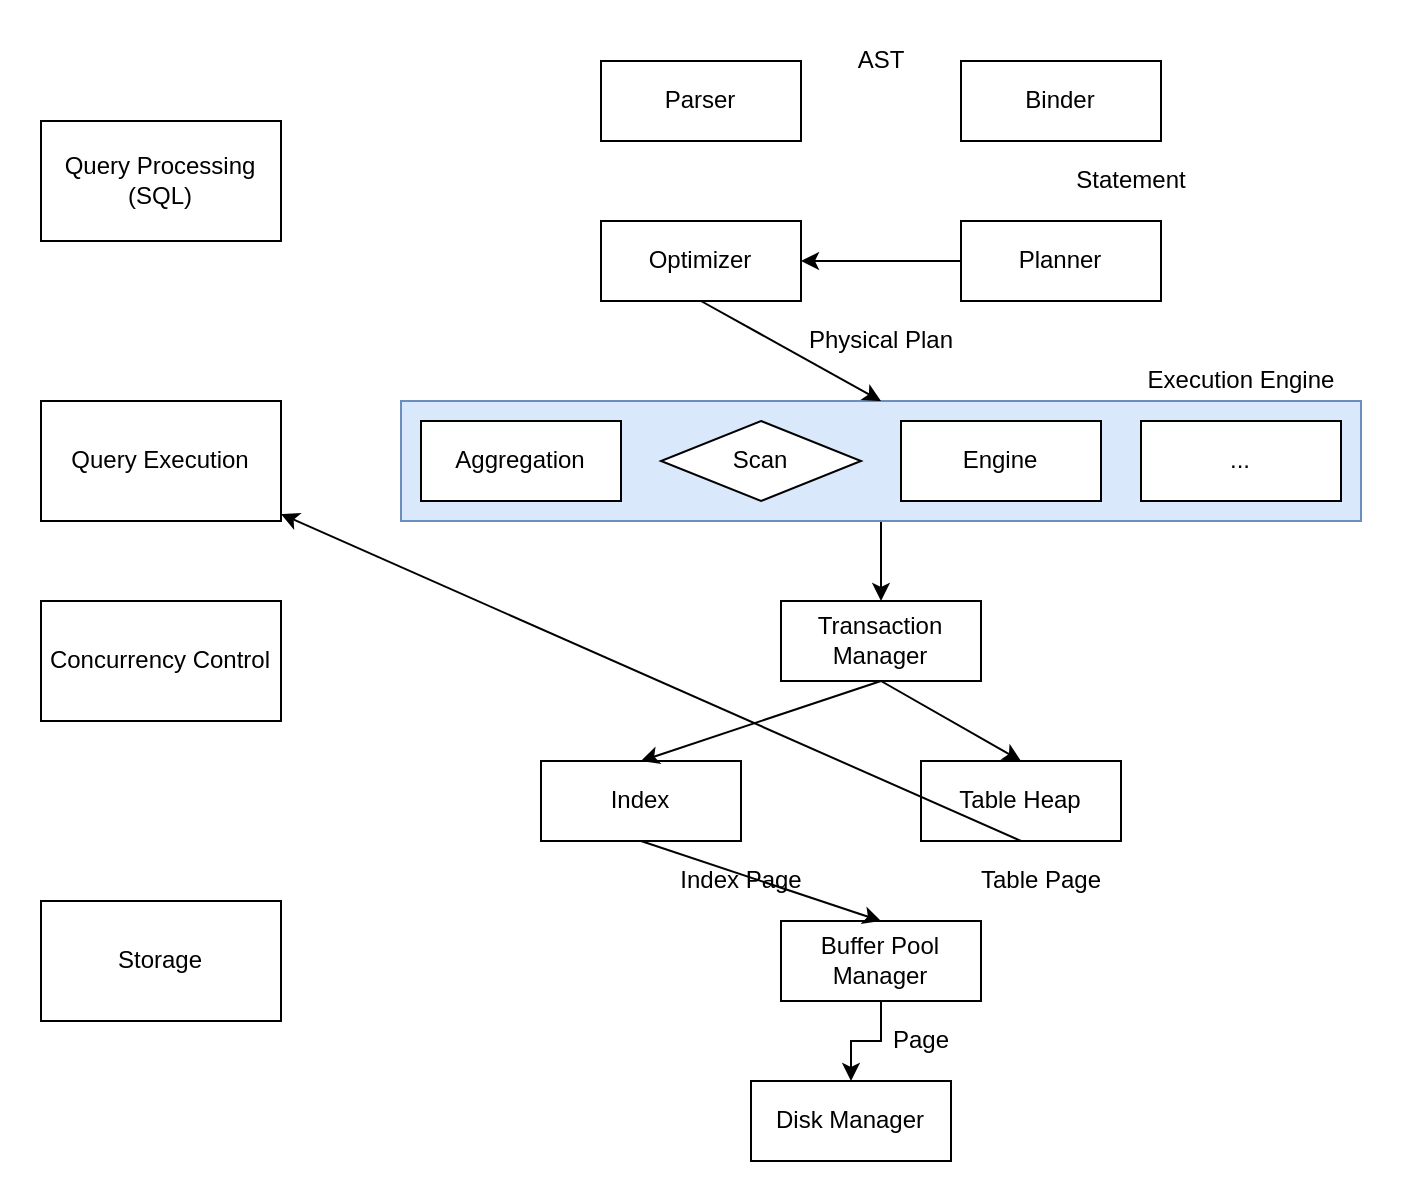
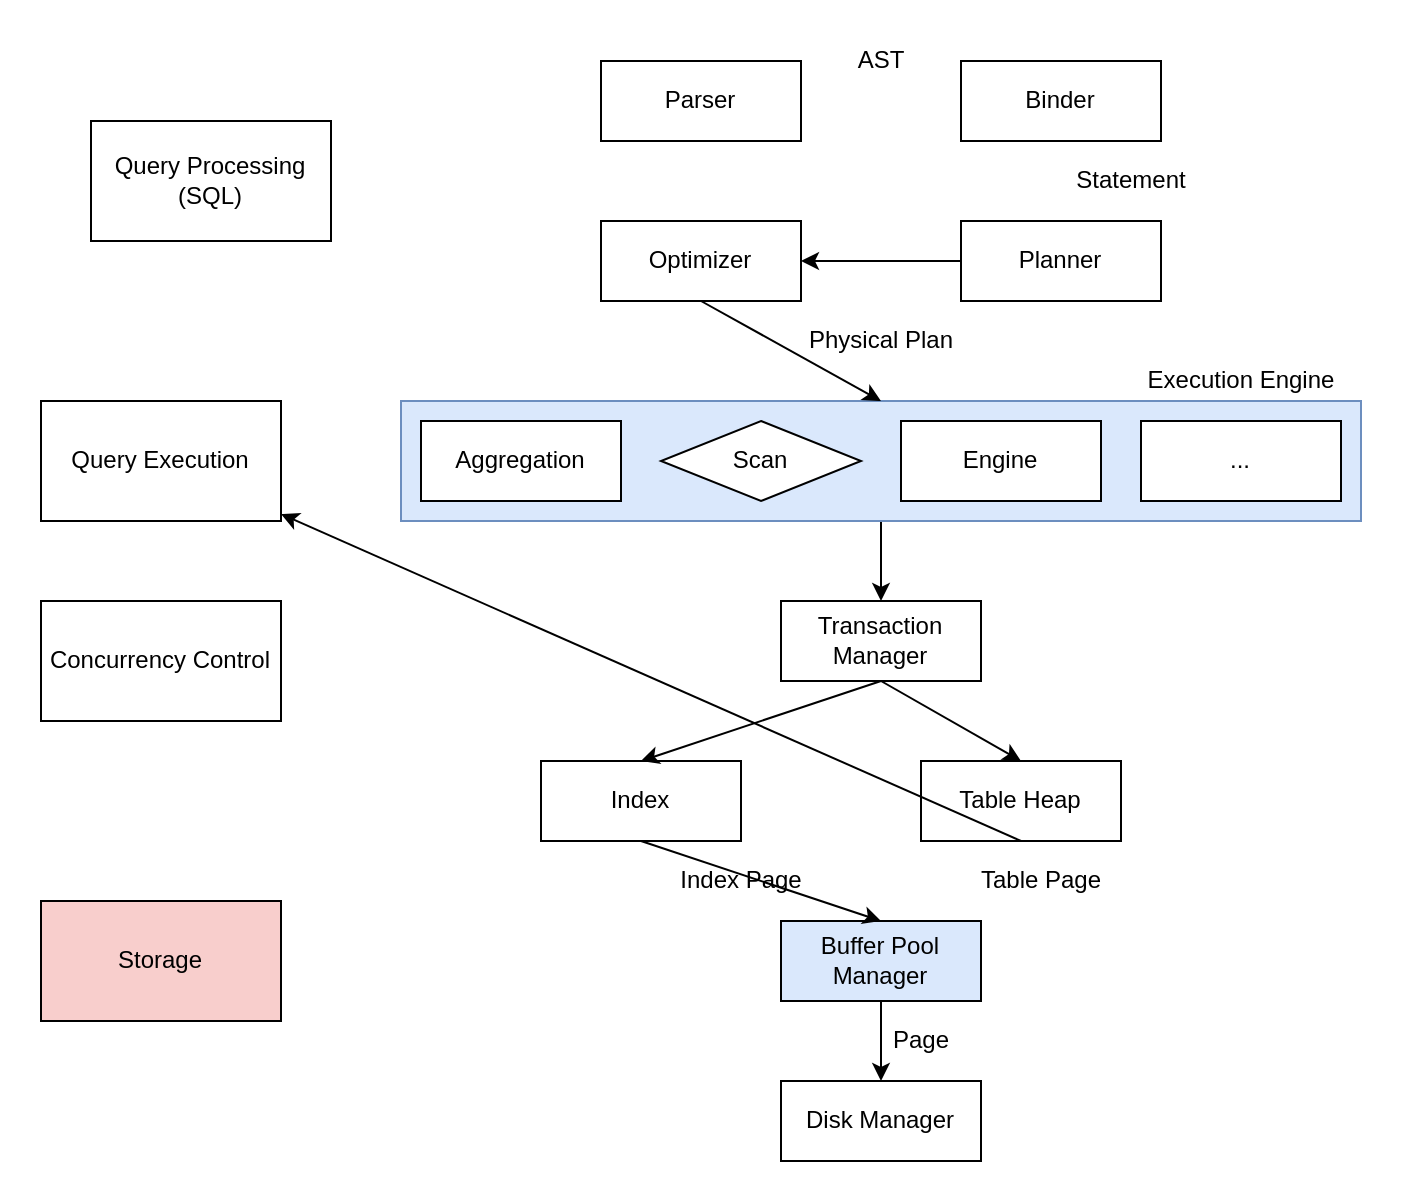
  <mxCell id="0" />
  <mxCell id="1" parent="0" />
  <mxCell id="2" value="" style="edgeStyle=orthogonalEdgeStyle;rounded=0;orthogonalLoop=1;jettySize=auto;html=1;" edge="1" parent="1" source="3" target="20"><mxGeometry relative="1" as="geometry" /></mxCell>
  <mxCell id="3" value="" style="rounded=0;whiteSpace=wrap;html=1;fillColor=#dae8fc;strokeColor=#6c8ebf;" vertex="1" parent="1"><mxGeometry x="200" y="200" width="480" height="60" as="geometry" /></mxCell>
  <mxCell id="4" value="Parser" style="rounded=0;whiteSpace=wrap;html=1;" vertex="1" parent="1"><mxGeometry x="300" y="30" width="100" height="40" as="geometry" /></mxCell>
  <mxCell id="5" value="Binder" style="rounded=0;whiteSpace=wrap;html=1;" vertex="1" parent="1"><mxGeometry x="480" y="30" width="100" height="40" as="geometry" /></mxCell>
  <mxCell id="6" value="AST" style="text;html=1;align=center;verticalAlign=middle;resizable=0;points=[];autosize=1;strokeColor=none;" vertex="1" parent="1"><mxGeometry x="420" y="20" width="40" height="20" as="geometry" /></mxCell>
  <mxCell id="7" value="" style="edgeStyle=orthogonalEdgeStyle;rounded=0;orthogonalLoop=1;jettySize=auto;html=1;" edge="1" parent="1" source="8" target="10"><mxGeometry relative="1" as="geometry" /></mxCell>
  <mxCell id="8" value="Planner" style="rounded=0;whiteSpace=wrap;html=1;" vertex="1" parent="1"><mxGeometry x="480" y="110" width="100" height="40" as="geometry" /></mxCell>
  <mxCell id="9" value="Statement" style="text;html=1;align=center;verticalAlign=middle;resizable=0;points=[];autosize=1;strokeColor=none;" vertex="1" parent="1"><mxGeometry x="530" y="80" width="70" height="20" as="geometry" /></mxCell>
  <mxCell id="10" value="Optimizer" style="rounded=0;whiteSpace=wrap;html=1;" vertex="1" parent="1"><mxGeometry x="300" y="110" width="100" height="40" as="geometry" /></mxCell>
  <mxCell id="11" value="Aggregation" style="rounded=0;whiteSpace=wrap;html=1;" vertex="1" parent="1"><mxGeometry x="210" y="210" width="100" height="40" as="geometry" /></mxCell>
  <mxCell id="12" value="Scan" style="rhombus;whiteSpace=wrap;html=1;" vertex="1" parent="1"><mxGeometry x="330" y="210" width="100" height="40" as="geometry" /></mxCell>
  <mxCell id="13" value="Engine" style="rounded=0;whiteSpace=wrap;html=1;" vertex="1" parent="1"><mxGeometry x="450" y="210" width="100" height="40" as="geometry" /></mxCell>
  <mxCell id="14" value="..." style="rounded=0;whiteSpace=wrap;html=1;" vertex="1" parent="1"><mxGeometry x="570" y="210" width="100" height="40" as="geometry" /></mxCell>
  <mxCell id="15" value="" style="endArrow=classic;html=1;exitX=0.5;exitY=1;exitDx=0;exitDy=0;entryX=0.5;entryY=0;entryDx=0;entryDy=0;" edge="1" parent="1" source="10" target="3"><mxGeometry width="50" height="50" relative="1" as="geometry"><mxPoint x="250" y="210" as="sourcePoint" /><mxPoint x="430" y="190" as="targetPoint" /></mxGeometry></mxCell>
  <mxCell id="16" value="Physical Plan" style="text;html=1;align=center;verticalAlign=middle;resizable=0;points=[];autosize=1;strokeColor=none;" vertex="1" parent="1"><mxGeometry x="395" y="160" width="90" height="20" as="geometry" /></mxCell>
  <mxCell id="17" value="Execution Engine" style="text;html=1;align=center;verticalAlign=middle;resizable=0;points=[];autosize=1;strokeColor=none;" vertex="1" parent="1"><mxGeometry x="565" y="180" width="110" height="20" as="geometry" /></mxCell>
- <mxCell id="18" value="Query Processing (SQL)" style="rounded=0;whiteSpace=wrap;html=1;" vertex="1" parent="1"><mxGeometry x="20" y="60" width="120" height="60" as="geometry" /></mxCell>
+ <mxCell id="18" value="Query Processing (SQL)" style="rounded=0;whiteSpace=wrap;html=1;" vertex="1" parent="1"><mxGeometry x="45" y="60" width="120" height="60" as="geometry" /></mxCell>
  <mxCell id="19" value="Query Execution" style="rounded=0;whiteSpace=wrap;html=1;" vertex="1" parent="1"><mxGeometry x="20" y="200" width="120" height="60" as="geometry" /></mxCell>
  <mxCell id="20" value="Transaction Manager" style="rounded=0;whiteSpace=wrap;html=1;" vertex="1" parent="1"><mxGeometry x="390" y="300" width="100" height="40" as="geometry" /></mxCell>
  <mxCell id="21" value="Index" style="rounded=0;whiteSpace=wrap;html=1;" vertex="1" parent="1"><mxGeometry x="270" y="380" width="100" height="40" as="geometry" /></mxCell>
  <mxCell id="22" value="Table Heap" style="rounded=0;whiteSpace=wrap;html=1;" vertex="1" parent="1"><mxGeometry x="460" y="380" width="100" height="40" as="geometry" /></mxCell>
  <mxCell id="23" value="" style="edgeStyle=orthogonalEdgeStyle;rounded=0;orthogonalLoop=1;jettySize=auto;html=1;" edge="1" parent="1" source="24" target="25"><mxGeometry relative="1" as="geometry" /></mxCell>
- <mxCell id="24" value="Buffer Pool Manager" style="rounded=0;whiteSpace=wrap;html=1;" vertex="1" parent="1"><mxGeometry x="390" y="460" width="100" height="40" as="geometry" /></mxCell>
- <mxCell id="25" value="Disk Manager" style="rounded=0;whiteSpace=wrap;html=1;" vertex="1" parent="1"><mxGeometry x="375" y="540" width="100" height="40" as="geometry" /></mxCell>
+ <mxCell id="24" value="Buffer Pool Manager" style="rounded=0;whiteSpace=wrap;html=1;fillColor=#dae8fc;" vertex="1" parent="1"><mxGeometry x="390" y="460" width="100" height="40" as="geometry" /></mxCell>
+ <mxCell id="25" value="Disk Manager" style="rounded=0;whiteSpace=wrap;html=1;" vertex="1" parent="1"><mxGeometry x="390" y="540" width="100" height="40" as="geometry" /></mxCell>
  <mxCell id="26" value="Page" style="text;html=1;align=center;verticalAlign=middle;resizable=0;points=[];autosize=1;strokeColor=none;" vertex="1" parent="1"><mxGeometry x="440" y="510" width="40" height="20" as="geometry" /></mxCell>
  <mxCell id="27" value="" style="endArrow=classic;html=1;exitX=0.5;exitY=1;exitDx=0;exitDy=0;" edge="1" parent="1" source="22" target="19"><mxGeometry width="50" height="50" relative="1" as="geometry"><mxPoint x="520" y="500" as="sourcePoint" /><mxPoint x="570" y="450" as="targetPoint" /></mxGeometry></mxCell>
  <mxCell id="28" value="Table Page" style="text;html=1;align=center;verticalAlign=middle;resizable=0;points=[];autosize=1;strokeColor=none;" vertex="1" parent="1"><mxGeometry x="480" y="430" width="80" height="20" as="geometry" /></mxCell>
  <mxCell id="29" value="" style="endArrow=classic;html=1;entryX=0.5;entryY=0;entryDx=0;entryDy=0;exitX=0.5;exitY=1;exitDx=0;exitDy=0;" edge="1" parent="1" source="21" target="24"><mxGeometry width="50" height="50" relative="1" as="geometry"><mxPoint x="300" y="500" as="sourcePoint" /><mxPoint x="350" y="450" as="targetPoint" /></mxGeometry></mxCell>
  <mxCell id="30" value="Index Page" style="text;html=1;align=center;verticalAlign=middle;resizable=0;points=[];autosize=1;strokeColor=none;" vertex="1" parent="1"><mxGeometry x="330" y="430" width="80" height="20" as="geometry" /></mxCell>
  <mxCell id="31" value="" style="endArrow=classic;html=1;entryX=0.5;entryY=0;entryDx=0;entryDy=0;exitX=0.5;exitY=1;exitDx=0;exitDy=0;" edge="1" parent="1" source="20" target="21"><mxGeometry width="50" height="50" relative="1" as="geometry"><mxPoint x="300" y="360" as="sourcePoint" /><mxPoint x="350" y="310" as="targetPoint" /></mxGeometry></mxCell>
  <mxCell id="32" value="" style="endArrow=classic;html=1;entryX=0.5;entryY=0;entryDx=0;entryDy=0;" edge="1" parent="1" target="22"><mxGeometry width="50" height="50" relative="1" as="geometry"><mxPoint x="440" y="340" as="sourcePoint" /><mxPoint x="580" y="310" as="targetPoint" /></mxGeometry></mxCell>
  <mxCell id="33" value="Concurrency Control" style="rounded=0;whiteSpace=wrap;html=1;" vertex="1" parent="1"><mxGeometry x="20" y="300" width="120" height="60" as="geometry" /></mxCell>
- <mxCell id="34" value="Storage" style="rounded=0;whiteSpace=wrap;html=1;" vertex="1" parent="1"><mxGeometry x="20" y="450" width="120" height="60" as="geometry" /></mxCell>
+ <mxCell id="34" value="Storage" style="rounded=0;whiteSpace=wrap;html=1;fillColor=#f8cecc;" vertex="1" parent="1"><mxGeometry x="20" y="450" width="120" height="60" as="geometry" /></mxCell>
